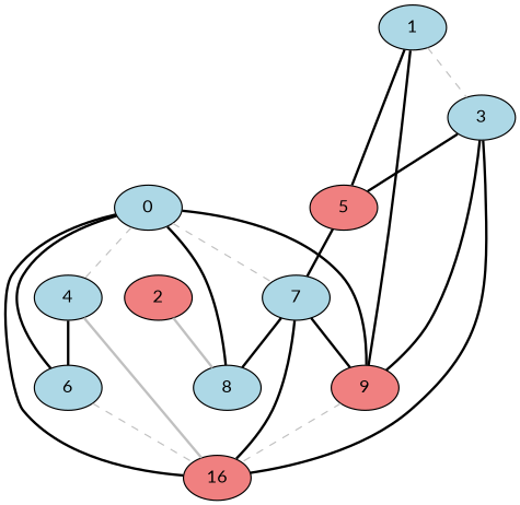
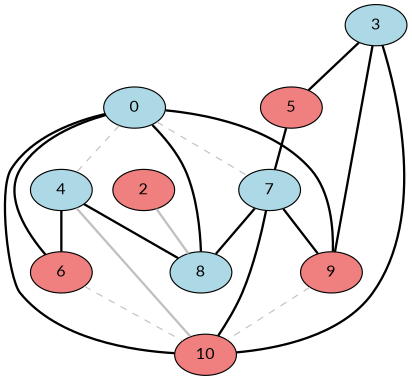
  graph {
    fontname=Lato
    node [fillcolor=lightblue fontname=Lato style=filled]
    edge [color=black fontname=Lato style=bold]
    0
    4
-   6
+   6 [fillcolor=lightcoral]
    7
    8
    9 [fillcolor=lightcoral]
-   10 [fillcolor=lightcoral label=16]
-   1
+   10 [fillcolor=lightcoral]
    3
    5 [fillcolor=lightcoral]
    2 [fillcolor=lightcoral]
    0 -- 4 [color=gray style=dashed]
    0 -- 6
    0 -- 7 [color=gray style=dashed]
    0 -- 8
    0 -- 9
    0 -- 10
    4 -- 6
+   4 -- 8
    4 -- 10 [color=gray]
    6 -- 10 [color=gray style=dashed]
    7 -- 8
    7 -- 9
    7 -- 10
    9 -- 10 [color=gray style=dashed]
-   1 -- 9
-   1 -- 3 [color=gray style=dashed]
-   1 -- 5
    3 -- 9
    3 -- 10
    3 -- 5
    5 -- 7
    2 -- 8 [color=gray]
  }
